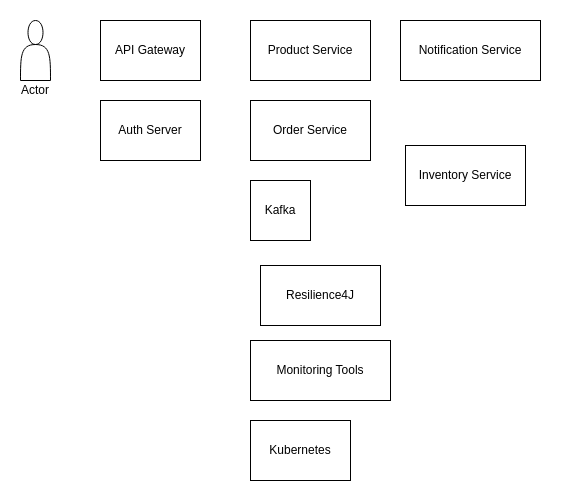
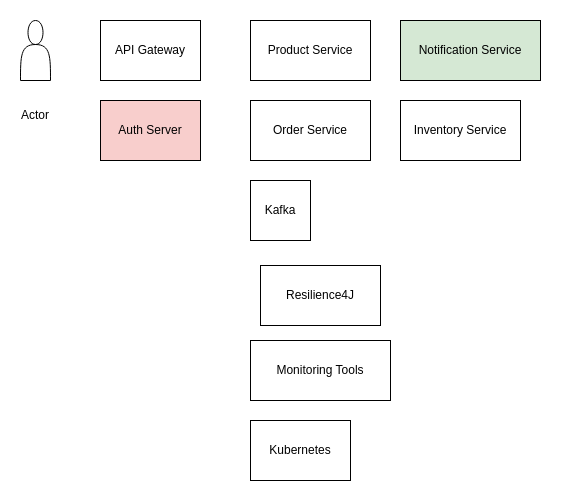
  <mxCell id="0" />
  <mxCell id="1" parent="0" />
  <mxCell id="2" value="" style="shape=actor;whiteSpace=wrap;html=1;" vertex="1" parent="1"><mxGeometry x="20" y="20" width="30" height="60" as="geometry" /></mxCell>
- <mxCell id="3" value="Actor" style="text;html=1;strokeColor=none;fillColor=none;align=center;verticalAlign=middle;whiteSpace=wrap;rounded=0;" vertex="1" parent="1"><mxGeometry x="20" y="80" width="30" height="20" as="geometry" /></mxCell>
+ <mxCell id="3" value="Actor" style="text;html=1;strokeColor=none;fillColor=none;align=center;verticalAlign=middle;whiteSpace=wrap;rounded=0;" vertex="1" parent="1"><mxGeometry x="20" y="105" width="30" height="20" as="geometry" /></mxCell>
  <mxCell id="4" value="API Gateway" style="rounded=0;whiteSpace=wrap;html=1;" vertex="1" parent="1"><mxGeometry x="100" y="20" width="100" height="60" as="geometry" /></mxCell>
- <mxCell id="5" value="Auth Server" style="rounded=0;whiteSpace=wrap;html=1;" vertex="1" parent="1"><mxGeometry x="100" y="100" width="100" height="60" as="geometry" /></mxCell>
+ <mxCell id="5" value="Auth Server" style="rounded=0;whiteSpace=wrap;html=1;fillColor=#f8cecc;" vertex="1" parent="1"><mxGeometry x="100" y="100" width="100" height="60" as="geometry" /></mxCell>
  <mxCell id="6" value="Product Service" style="rounded=0;whiteSpace=wrap;html=1;" vertex="1" parent="1"><mxGeometry x="250" y="20" width="120" height="60" as="geometry" /></mxCell>
  <mxCell id="7" value="Order Service" style="rounded=0;whiteSpace=wrap;html=1;" vertex="1" parent="1"><mxGeometry x="250" y="100" width="120" height="60" as="geometry" /></mxCell>
- <mxCell id="8" value="Notification Service" style="rounded=0;whiteSpace=wrap;html=1;" vertex="1" parent="1"><mxGeometry x="400" y="20" width="140" height="60" as="geometry" /></mxCell>
- <mxCell id="9" value="Inventory Service" style="rounded=0;whiteSpace=wrap;html=1;" vertex="1" parent="1"><mxGeometry x="405" y="145" width="120" height="60" as="geometry" /></mxCell>
+ <mxCell id="8" value="Notification Service" style="rounded=0;whiteSpace=wrap;html=1;fillColor=#d5e8d4;" vertex="1" parent="1"><mxGeometry x="400" y="20" width="140" height="60" as="geometry" /></mxCell>
+ <mxCell id="9" value="Inventory Service" style="rounded=0;whiteSpace=wrap;html=1;" vertex="1" parent="1"><mxGeometry x="400" y="100" width="120" height="60" as="geometry" /></mxCell>
  <mxCell id="10" value="Kafka" style="rounded=0;whiteSpace=wrap;html=1;" vertex="1" parent="1"><mxGeometry x="250" y="180" width="60" height="60" as="geometry" /></mxCell>
  <mxCell id="11" value="Resilience4J" style="rounded=0;whiteSpace=wrap;html=1;" vertex="1" parent="1"><mxGeometry x="260" y="265" width="120" height="60" as="geometry" /></mxCell>
  <mxCell id="12" value="Monitoring Tools" style="rounded=0;whiteSpace=wrap;html=1;" vertex="1" parent="1"><mxGeometry x="250" y="340" width="140" height="60" as="geometry" /></mxCell>
  <mxCell id="13" value="Kubernetes" style="rounded=0;whiteSpace=wrap;html=1;" vertex="1" parent="1"><mxGeometry x="250" y="420" width="100" height="60" as="geometry" /></mxCell>
